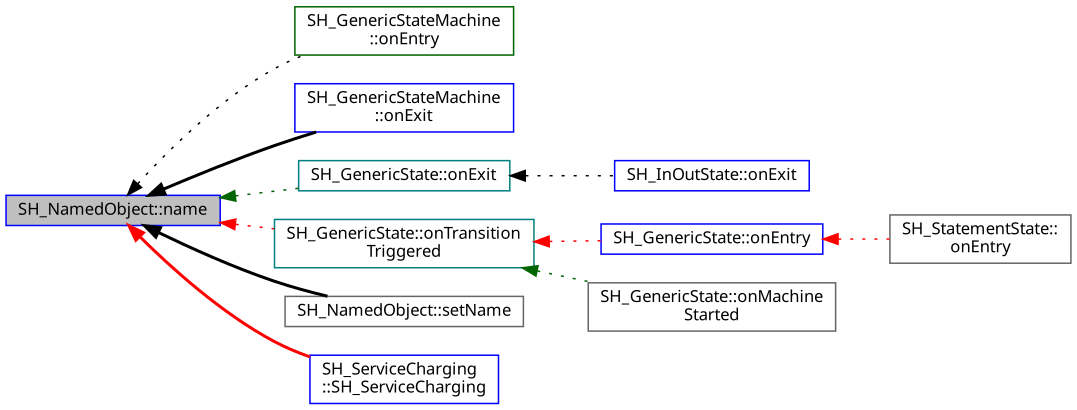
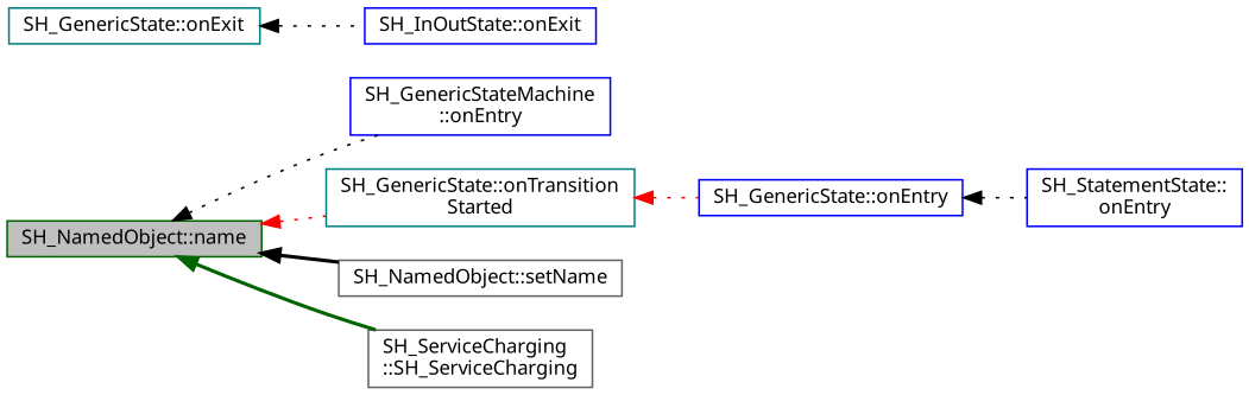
  digraph {
    rankdir=LR
    node [color=blue fontname=Verdana fontsize=11 shape=record]
    edge [color=black dir=back fontname=Verdana fontsize=11 labelfontname=Verdana labelfontsize=11 style=dotted]
-   n1 [fillcolor=grey75 fontcolor=black height=0.2 label="SH_NamedObject::name" style=filled width=0.4]
-   n2 [color=darkgreen height=0.2 label="SH_GenericStateMachine\l::onEntry" width=0.4]
-   n3 [height=0.2 label="SH_GenericStateMachine\l::onExit" width=0.4]
+   n1 [color=darkgreen fillcolor=grey75 fontcolor=black height=0.2 label="SH_NamedObject::name" style=filled width=0.4]
+   n2 [height=0.2 label="SH_GenericStateMachine\l::onEntry" width=0.4]
    n4 [color=teal height=0.2 label="SH_GenericState::onExit" width=0.4]
-   n5 [color=teal height=0.2 label="SH_GenericState::onTransition\lTriggered" width=0.4]
+   n5 [color=teal height=0.2 label="SH_GenericState::onTransition\lStarted" width=0.4]
    n6 [color=gray40 height=0.2 label="SH_NamedObject::setName" width=0.4]
-   n7 [height=0.2 label="SH_ServiceCharging\l::SH_ServiceCharging" width=0.4]
+   n7 [color=gray40 height=0.2 label="SH_ServiceCharging\l::SH_ServiceCharging" width=0.4]
    n8 [height=0.2 label="SH_GenericState::onEntry" width=0.4]
-   n9 [color=gray40 height=0.2 label="SH_StatementState::\lonEntry" width=0.4]
+   n9 [height=0.2 label="SH_StatementState::\lonEntry" width=0.4]
    n10 [height=0.2 label="SH_InOutState::onExit" width=0.4]
-   n11 [color=gray40 height=0.2 label="SH_GenericState::onMachine\lStarted" width=0.4]
    n1 -> n2
-   n1 -> n3 [style=bold]
-   n1 -> n4 [color=darkgreen]
    n1 -> n5 [color=red]
    n1 -> n6 [style=bold]
-   n1 -> n7 [color=red style=bold]
+   n1 -> n7 [color=darkgreen style=bold]
    n4 -> n10
    n5 -> n8 [color=red]
-   n5 -> n11 [color=darkgreen]
-   n8 -> n9 [color=red]
+   n8 -> n9
  }
